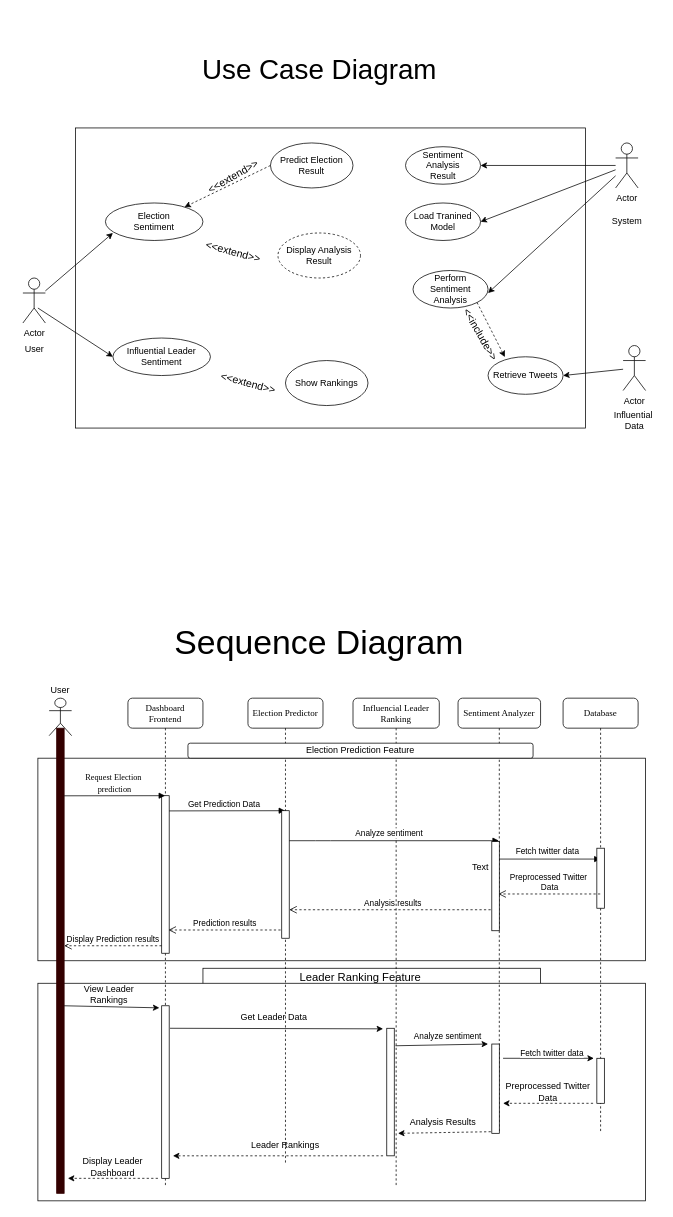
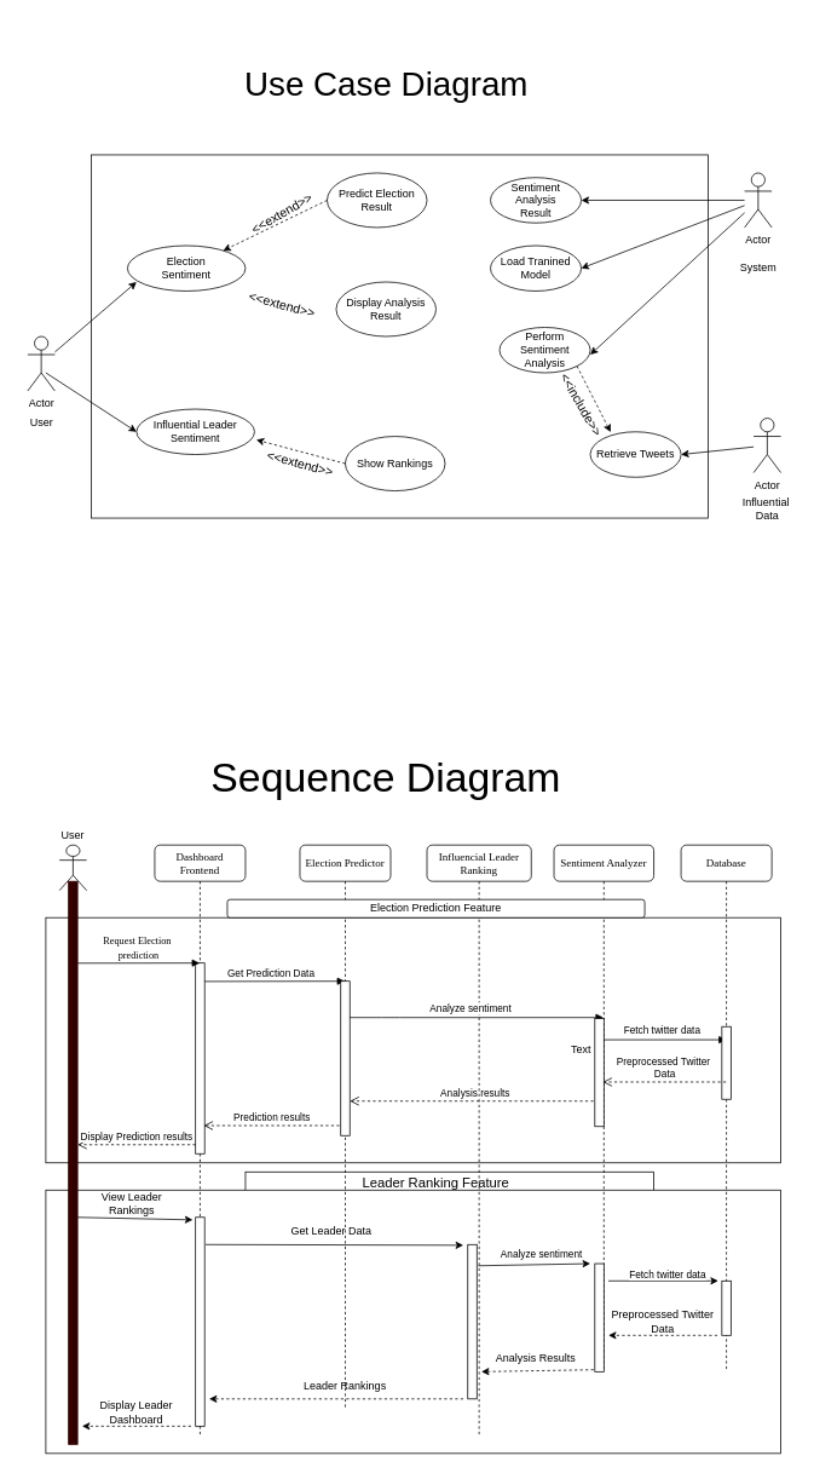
  <mxCell id="0" />
  <mxCell id="1" parent="0" />
  <mxCell id="2" value="" style="rounded=0;whiteSpace=wrap;html=1;" parent="1" vertex="1"><mxGeometry x="100" y="170" width="680" height="400" as="geometry" /></mxCell>
  <mxCell id="3" value="Actor" style="shape=umlActor;verticalLabelPosition=bottom;verticalAlign=top;html=1;outlineConnect=0;" parent="1" vertex="1"><mxGeometry x="30" y="370" width="30" height="60" as="geometry" /></mxCell>
  <mxCell id="4" value="Election&lt;br&gt;Sentiment" style="ellipse;whiteSpace=wrap;html=1;" parent="1" vertex="1"><mxGeometry x="140" y="270" width="130" height="50" as="geometry" /></mxCell>
  <mxCell id="5" value="Influential Leader&lt;br&gt;Sentiment" style="ellipse;whiteSpace=wrap;html=1;" parent="1" vertex="1"><mxGeometry x="150" y="450" width="130" height="50" as="geometry" /></mxCell>
  <mxCell id="6" value="Predict Election&lt;br&gt;Result" style="ellipse;whiteSpace=wrap;html=1;" parent="1" vertex="1"><mxGeometry x="360" y="190" width="110" height="60" as="geometry" /></mxCell>
- <mxCell id="7" value="Display Analysis&lt;br&gt;Result" style="ellipse;whiteSpace=wrap;html=1;dashed=1;" parent="1" vertex="1"><mxGeometry x="370" y="310" width="110" height="60" as="geometry" /></mxCell>
+ <mxCell id="7" value="Display Analysis&lt;br&gt;Result" style="ellipse;whiteSpace=wrap;html=1;" parent="1" vertex="1"><mxGeometry x="370" y="310" width="110" height="60" as="geometry" /></mxCell>
  <mxCell id="8" value="Show Rankings" style="ellipse;whiteSpace=wrap;html=1;direction=east;" parent="1" vertex="1"><mxGeometry x="380" y="480" width="110" height="60" as="geometry" /></mxCell>
  <mxCell id="9" value="Actor" style="shape=umlActor;verticalLabelPosition=bottom;verticalAlign=top;html=1;outlineConnect=0;" parent="1" vertex="1"><mxGeometry x="820" y="190" width="30" height="60" as="geometry" /></mxCell>
  <mxCell id="10" value="Actor" style="shape=umlActor;verticalLabelPosition=bottom;verticalAlign=top;html=1;outlineConnect=0;" parent="1" vertex="1"><mxGeometry x="830" y="460" width="30" height="60" as="geometry" /></mxCell>
  <mxCell id="11" value="Sentiment Analysis&lt;br&gt;Result" style="ellipse;whiteSpace=wrap;html=1;" parent="1" vertex="1"><mxGeometry x="540" y="195" width="100" height="50" as="geometry" /></mxCell>
  <mxCell id="12" value="Load Tranined&lt;br&gt;Model" style="ellipse;whiteSpace=wrap;html=1;" parent="1" vertex="1"><mxGeometry x="540" y="270" width="100" height="50" as="geometry" /></mxCell>
  <mxCell id="13" value="Perform Sentiment&lt;br&gt;Analysis" style="ellipse;whiteSpace=wrap;html=1;" parent="1" vertex="1"><mxGeometry x="550" y="360" width="100" height="50" as="geometry" /></mxCell>
  <mxCell id="14" value="Retrieve Tweets" style="ellipse;whiteSpace=wrap;html=1;" parent="1" vertex="1"><mxGeometry x="650" y="475" width="100" height="50" as="geometry" /></mxCell>
  <mxCell id="15" value="" style="endArrow=classic;html=1;rounded=0;" parent="1" source="3" edge="1"><mxGeometry width="50" height="50" relative="1" as="geometry"><mxPoint x="100" y="360" as="sourcePoint" /><mxPoint x="150" y="310" as="targetPoint" /></mxGeometry></mxCell>
  <mxCell id="16" value="" style="endArrow=classic;html=1;rounded=0;entryX=0;entryY=0.5;entryDx=0;entryDy=0;" parent="1" target="5" edge="1"><mxGeometry width="50" height="50" relative="1" as="geometry"><mxPoint x="50" y="410" as="sourcePoint" /><mxPoint x="100" y="360" as="targetPoint" /></mxGeometry></mxCell>
+ <mxCell id="17" value="" style="endArrow=classic;html=1;rounded=0;dashed=1;exitX=0;exitY=0.5;exitDx=0;exitDy=0;entryX=1.015;entryY=0.676;entryDx=0;entryDy=0;entryPerimeter=0;" parent="1" source="8" target="5" edge="1"><mxGeometry width="50" height="50" relative="1" as="geometry"><mxPoint x="280" y="480" as="sourcePoint" /><mxPoint x="290" y="560" as="targetPoint" /></mxGeometry></mxCell>
  <mxCell id="18" value="" style="endArrow=classic;html=1;rounded=0;entryX=1;entryY=0.5;entryDx=0;entryDy=0;" parent="1" source="10" target="14" edge="1"><mxGeometry width="50" height="50" relative="1" as="geometry"><mxPoint x="710" y="540" as="sourcePoint" /><mxPoint x="760" y="490" as="targetPoint" /></mxGeometry></mxCell>
  <mxCell id="19" value="" style="endArrow=classic;html=1;rounded=0;exitX=1;exitY=1;exitDx=0;exitDy=0;entryX=0.224;entryY=0.008;entryDx=0;entryDy=0;entryPerimeter=0;dashed=1;" parent="1" source="13" target="14" edge="1"><mxGeometry width="50" height="50" relative="1" as="geometry"><mxPoint x="620" y="510" as="sourcePoint" /><mxPoint x="670" y="460" as="targetPoint" /></mxGeometry></mxCell>
  <mxCell id="20" value="" style="endArrow=classic;html=1;rounded=0;entryX=1;entryY=0.5;entryDx=0;entryDy=0;" parent="1" source="9" target="12" edge="1"><mxGeometry width="50" height="50" relative="1" as="geometry"><mxPoint x="730" y="340" as="sourcePoint" /><mxPoint x="780" y="290" as="targetPoint" /></mxGeometry></mxCell>
  <mxCell id="21" value="" style="endArrow=classic;html=1;rounded=0;entryX=1;entryY=0.5;entryDx=0;entryDy=0;" parent="1" source="9" target="11" edge="1"><mxGeometry width="50" height="50" relative="1" as="geometry"><mxPoint x="630" y="270" as="sourcePoint" /><mxPoint x="680" y="220" as="targetPoint" /></mxGeometry></mxCell>
  <mxCell id="22" value="" style="endArrow=classic;html=1;rounded=0;" parent="1" source="9" edge="1"><mxGeometry width="50" height="50" relative="1" as="geometry"><mxPoint x="600" y="440" as="sourcePoint" /><mxPoint x="650" y="390" as="targetPoint" /></mxGeometry></mxCell>
  <mxCell id="23" value="User" style="text;html=1;align=center;verticalAlign=middle;resizable=0;points=[];autosize=1;strokeColor=none;fillColor=none;" parent="1" vertex="1"><mxGeometry x="20" y="450" width="50" height="30" as="geometry" /></mxCell>
  <mxCell id="24" value="System" style="text;html=1;align=center;verticalAlign=middle;resizable=0;points=[];autosize=1;strokeColor=none;fillColor=none;" parent="1" vertex="1"><mxGeometry x="805" y="280" width="60" height="30" as="geometry" /></mxCell>
  <mxCell id="25" value="Influential&amp;nbsp;&lt;br&gt;Data" style="text;html=1;align=center;verticalAlign=middle;resizable=0;points=[];autosize=1;strokeColor=none;fillColor=none;" parent="1" vertex="1"><mxGeometry x="815" y="540" width="60" height="40" as="geometry" /></mxCell>
  <mxCell id="26" value="" style="endArrow=classic;html=1;rounded=0;exitX=0;exitY=0.5;exitDx=0;exitDy=0;dashed=1;" parent="1" source="6" target="4" edge="1"><mxGeometry width="50" height="50" relative="1" as="geometry"><mxPoint x="410" y="400" as="sourcePoint" /><mxPoint x="460" y="350" as="targetPoint" /></mxGeometry></mxCell>
  <mxCell id="27" value="&lt;font style=&quot;font-size: 14px;&quot;&gt;&amp;lt;&amp;lt;extend&amp;gt;&amp;gt;&lt;/font&gt;" style="text;html=1;align=center;verticalAlign=middle;resizable=0;points=[];autosize=1;strokeColor=none;fillColor=none;rotation=-30;" parent="1" vertex="1"><mxGeometry x="260" y="220" width="100" height="30" as="geometry" /></mxCell>
  <mxCell id="28" value="&lt;font style=&quot;font-size: 14px;&quot;&gt;&amp;lt;&amp;lt;extend&amp;gt;&amp;gt;&lt;/font&gt;" style="text;html=1;align=center;verticalAlign=middle;resizable=0;points=[];autosize=1;strokeColor=none;fillColor=none;rotation=15;" parent="1" vertex="1"><mxGeometry x="260" y="320" width="100" height="30" as="geometry" /></mxCell>
  <mxCell id="29" value="&lt;font style=&quot;font-size: 14px;&quot;&gt;&amp;lt;&amp;lt;extend&amp;gt;&amp;gt;&lt;/font&gt;" style="text;html=1;align=center;verticalAlign=middle;resizable=0;points=[];autosize=1;strokeColor=none;fillColor=none;rotation=15;" parent="1" vertex="1"><mxGeometry x="280" y="495" width="100" height="30" as="geometry" /></mxCell>
  <mxCell id="30" value="&lt;span style=&quot;font-size: 14px;&quot;&gt;&amp;lt;&amp;lt;include&amp;gt;&amp;gt;&lt;/span&gt;" style="text;html=1;align=center;verticalAlign=middle;resizable=0;points=[];autosize=1;strokeColor=none;fillColor=none;rotation=60;" parent="1" vertex="1"><mxGeometry x="590" y="430" width="100" height="30" as="geometry" /></mxCell>
  <mxCell id="31" value="&lt;font style=&quot;&quot;&gt;&lt;font style=&quot;font-size: 37px;&quot;&gt;&lt;br&gt;Use Case Diagram&lt;br&gt;&lt;br&gt;&lt;/font&gt;&lt;br&gt;&lt;/font&gt;" style="text;html=1;align=center;verticalAlign=middle;resizable=0;points=[];autosize=1;strokeColor=none;fillColor=none;" parent="1" vertex="1"><mxGeometry x="255" y="20" width="340" height="160" as="geometry" /></mxCell>
  <mxCell id="32" value="" style="rounded=0;whiteSpace=wrap;html=1;" parent="1" vertex="1"><mxGeometry x="270" y="1290" width="450" height="30" as="geometry" /></mxCell>
  <mxCell id="33" value="" style="rounded=0;whiteSpace=wrap;html=1;" parent="1" vertex="1"><mxGeometry x="50" y="1310" width="810" height="290" as="geometry" /></mxCell>
  <mxCell id="34" value="" style="rounded=0;whiteSpace=wrap;html=1;" parent="1" vertex="1"><mxGeometry x="50" y="1010" width="810" height="270" as="geometry" /></mxCell>
  <mxCell id="35" value="Dashboard Frontend" style="shape=umlLifeline;perimeter=lifelinePerimeter;whiteSpace=wrap;html=1;container=1;collapsible=0;recursiveResize=0;outlineConnect=0;rounded=1;shadow=0;comic=0;labelBackgroundColor=none;strokeWidth=1;fontFamily=Verdana;fontSize=12;align=center;" parent="1" vertex="1"><mxGeometry x="170" y="930" width="100" height="650" as="geometry" /></mxCell>
  <mxCell id="36" value="" style="html=1;points=[];perimeter=orthogonalPerimeter;rounded=0;shadow=0;comic=0;labelBackgroundColor=none;strokeWidth=1;fontFamily=Verdana;fontSize=12;align=center;" parent="35" vertex="1"><mxGeometry x="45" y="130" width="10" height="210" as="geometry" /></mxCell>
  <mxCell id="37" value="" style="html=1;verticalAlign=bottom;endArrow=block;labelBackgroundColor=none;fontFamily=Verdana;fontSize=12;edgeStyle=elbowEdgeStyle;elbow=vertical;" parent="35" target="42" edge="1"><mxGeometry relative="1" as="geometry"><mxPoint x="55" y="150.28" as="sourcePoint" /><mxPoint x="190" y="150.14" as="targetPoint" /></mxGeometry></mxCell>
  <mxCell id="38" value="&lt;font style=&quot;font-size: 11px;&quot;&gt;Get Prediction Data&lt;/font&gt;" style="edgeLabel;html=1;align=center;verticalAlign=middle;resizable=0;points=[];" parent="37" vertex="1" connectable="0"><mxGeometry x="-0.049" y="3" relative="1" as="geometry"><mxPoint x="-1" y="-7" as="offset" /></mxGeometry></mxCell>
  <mxCell id="39" value="Display Prediction results" style="html=1;verticalAlign=bottom;endArrow=open;dashed=1;endSize=8;curved=0;rounded=0;" parent="35" edge="1"><mxGeometry relative="1" as="geometry"><mxPoint x="45" y="330" as="sourcePoint" /><mxPoint x="-85" y="330" as="targetPoint" /></mxGeometry></mxCell>
  <mxCell id="40" value="" style="html=1;points=[];perimeter=orthogonalPerimeter;rounded=0;shadow=0;comic=0;labelBackgroundColor=none;strokeWidth=1;fontFamily=Verdana;fontSize=12;align=center;" parent="35" vertex="1"><mxGeometry x="45" y="410" width="10" height="230" as="geometry" /></mxCell>
  <mxCell id="41" value="" style="endArrow=classic;html=1;rounded=0;exitX=0.568;exitY=0.793;exitDx=0;exitDy=0;exitPerimeter=0;dashed=1;" parent="35" source="33" edge="1"><mxGeometry width="50" height="50" relative="1" as="geometry"><mxPoint x="10" y="660" as="sourcePoint" /><mxPoint x="60" y="610" as="targetPoint" /></mxGeometry></mxCell>
  <mxCell id="42" value="Election Predictor" style="shape=umlLifeline;perimeter=lifelinePerimeter;whiteSpace=wrap;html=1;container=1;collapsible=0;recursiveResize=0;outlineConnect=0;rounded=1;shadow=0;comic=0;labelBackgroundColor=none;strokeWidth=1;fontFamily=Verdana;fontSize=12;align=center;" parent="1" vertex="1"><mxGeometry x="330" y="930" width="100" height="620" as="geometry" /></mxCell>
  <mxCell id="43" value="" style="html=1;points=[];perimeter=orthogonalPerimeter;rounded=0;shadow=0;comic=0;labelBackgroundColor=none;strokeWidth=1;fontFamily=Verdana;fontSize=12;align=center;" parent="42" vertex="1"><mxGeometry x="45" y="150" width="10" height="170" as="geometry" /></mxCell>
  <mxCell id="44" value="Analysis results" style="html=1;verticalAlign=bottom;endArrow=open;dashed=1;endSize=8;curved=0;rounded=0;" parent="42" edge="1"><mxGeometry relative="1" as="geometry"><mxPoint x="329.5" y="282.0" as="sourcePoint" /><mxPoint x="55" y="282" as="targetPoint" /></mxGeometry></mxCell>
  <mxCell id="45" value="" style="endArrow=classic;html=1;rounded=0;entryX=0.568;entryY=0.345;entryDx=0;entryDy=0;entryPerimeter=0;exitX=1.111;exitY=0.315;exitDx=0;exitDy=0;exitPerimeter=0;" parent="42" edge="1"><mxGeometry width="50" height="50" relative="1" as="geometry"><mxPoint x="-103.89" y="440" as="sourcePoint" /><mxPoint x="180.08" y="440.75" as="targetPoint" /></mxGeometry></mxCell>
  <mxCell id="46" value="Influencial Leader Ranking" style="shape=umlLifeline;perimeter=lifelinePerimeter;whiteSpace=wrap;html=1;container=1;collapsible=0;recursiveResize=0;outlineConnect=0;rounded=1;shadow=0;comic=0;labelBackgroundColor=none;strokeWidth=1;fontFamily=Verdana;fontSize=12;align=center;" parent="1" vertex="1"><mxGeometry x="470" y="930" width="115" height="650" as="geometry" /></mxCell>
  <mxCell id="47" value="" style="html=1;verticalAlign=bottom;endArrow=block;labelBackgroundColor=none;fontFamily=Verdana;fontSize=12;edgeStyle=elbowEdgeStyle;elbow=vertical;" parent="46" target="53" edge="1"><mxGeometry relative="1" as="geometry"><mxPoint x="-85" y="190" as="sourcePoint" /><mxPoint x="70" y="169.43" as="targetPoint" /><Array as="points"><mxPoint x="-40" y="190" /></Array></mxGeometry></mxCell>
  <mxCell id="48" value="&lt;font style=&quot;font-size: 11px;&quot;&gt;Analyze sentiment&lt;/font&gt;" style="edgeLabel;html=1;align=center;verticalAlign=middle;resizable=0;points=[];" parent="47" vertex="1" connectable="0"><mxGeometry x="-0.049" y="3" relative="1" as="geometry"><mxPoint x="-1" y="-8" as="offset" /></mxGeometry></mxCell>
  <mxCell id="49" value="" style="html=1;points=[];perimeter=orthogonalPerimeter;rounded=0;shadow=0;comic=0;labelBackgroundColor=none;strokeWidth=1;fontFamily=Verdana;fontSize=12;align=center;" parent="46" vertex="1"><mxGeometry x="45" y="440" width="10" height="170" as="geometry" /></mxCell>
  <mxCell id="50" value="" style="endArrow=classic;html=1;rounded=0;exitX=1.156;exitY=0.137;exitDx=0;exitDy=0;exitPerimeter=0;" parent="46" source="49" edge="1"><mxGeometry width="50" height="50" relative="1" as="geometry"><mxPoint x="55" y="470" as="sourcePoint" /><mxPoint x="180" y="461" as="targetPoint" /></mxGeometry></mxCell>
  <mxCell id="51" value="" style="endArrow=classic;html=1;rounded=0;exitX=-0.133;exitY=0.982;exitDx=0;exitDy=0;exitPerimeter=0;dashed=1;" parent="46" source="55" edge="1"><mxGeometry width="50" height="50" relative="1" as="geometry"><mxPoint x="10" y="630" as="sourcePoint" /><mxPoint x="60" y="580" as="targetPoint" /></mxGeometry></mxCell>
  <mxCell id="52" value="&lt;font style=&quot;font-size: 15px;&quot;&gt;Leader Ranking Feature&lt;/font&gt;" style="text;html=1;align=center;verticalAlign=middle;whiteSpace=wrap;rounded=0;" parent="46" vertex="1"><mxGeometry x="-95" y="357" width="210" height="30" as="geometry" /></mxCell>
  <mxCell id="53" value="Sentiment Analyzer" style="shape=umlLifeline;perimeter=lifelinePerimeter;whiteSpace=wrap;html=1;container=1;collapsible=0;recursiveResize=0;outlineConnect=0;rounded=1;shadow=0;comic=0;labelBackgroundColor=none;strokeWidth=1;fontFamily=Verdana;fontSize=12;align=center;" parent="1" vertex="1"><mxGeometry x="610" y="930" width="110.004" height="580" as="geometry" /></mxCell>
  <mxCell id="54" value="" style="html=1;points=[];perimeter=orthogonalPerimeter;rounded=0;shadow=0;comic=0;labelBackgroundColor=none;strokeWidth=1;fontFamily=Verdana;fontSize=12;align=center;" parent="53" vertex="1"><mxGeometry x="45" y="191" width="10" height="119" as="geometry" /></mxCell>
  <mxCell id="55" value="" style="html=1;points=[];perimeter=orthogonalPerimeter;rounded=0;shadow=0;comic=0;labelBackgroundColor=none;strokeWidth=1;fontFamily=Verdana;fontSize=12;align=center;" parent="53" vertex="1"><mxGeometry x="45" y="461" width="10" height="119" as="geometry" /></mxCell>
  <mxCell id="56" value="" style="endArrow=classic;html=1;rounded=0;" parent="53" edge="1"><mxGeometry width="50" height="50" relative="1" as="geometry"><mxPoint x="60" y="480" as="sourcePoint" /><mxPoint x="181" y="480" as="targetPoint" /><Array as="points" /></mxGeometry></mxCell>
  <mxCell id="57" value="" style="endArrow=classic;html=1;rounded=0;dashed=1;" parent="53" edge="1"><mxGeometry width="50" height="50" relative="1" as="geometry"><mxPoint x="180" y="540" as="sourcePoint" /><mxPoint x="60" y="540" as="targetPoint" /></mxGeometry></mxCell>
  <mxCell id="58" value="Database" style="shape=umlLifeline;perimeter=lifelinePerimeter;whiteSpace=wrap;html=1;container=1;collapsible=0;recursiveResize=0;outlineConnect=0;rounded=1;shadow=0;comic=0;labelBackgroundColor=none;strokeWidth=1;fontFamily=Verdana;fontSize=12;align=center;" parent="1" vertex="1"><mxGeometry x="750" y="930" width="100" height="580" as="geometry" /></mxCell>
  <mxCell id="59" value="" style="html=1;verticalAlign=bottom;endArrow=block;labelBackgroundColor=none;fontFamily=Verdana;fontSize=12;edgeStyle=elbowEdgeStyle;elbow=vertical;" parent="58" edge="1"><mxGeometry relative="1" as="geometry"><mxPoint x="-85" y="214.47" as="sourcePoint" /><mxPoint x="50" y="214" as="targetPoint" /><Array as="points"><mxPoint x="-40" y="214.47" /></Array></mxGeometry></mxCell>
  <mxCell id="60" value="&lt;font style=&quot;font-size: 11px;&quot;&gt;Fetch twitter data&lt;/font&gt;" style="edgeLabel;html=1;align=center;verticalAlign=middle;resizable=0;points=[];" parent="59" vertex="1" connectable="0"><mxGeometry x="-0.049" y="3" relative="1" as="geometry"><mxPoint x="-1" y="-8" as="offset" /></mxGeometry></mxCell>
  <mxCell id="61" value="" style="rounded=0;whiteSpace=wrap;html=1;" parent="58" vertex="1"><mxGeometry x="45" y="200" width="10" height="80" as="geometry" /></mxCell>
  <mxCell id="62" value="" style="html=1;points=[];perimeter=orthogonalPerimeter;rounded=0;shadow=0;comic=0;labelBackgroundColor=none;strokeWidth=1;fontFamily=Verdana;fontSize=12;align=center;" parent="58" vertex="1"><mxGeometry x="45" y="480" width="10" height="60" as="geometry" /></mxCell>
  <mxCell id="63" value="" style="html=1;points=[];perimeter=orthogonalPerimeter;rounded=0;shadow=0;comic=0;labelBackgroundColor=none;strokeWidth=1;fontFamily=Verdana;fontSize=12;align=center;strokeColor=#330000;fillColor=#330000;" parent="1" vertex="1"><mxGeometry x="75" y="970" width="10" height="620" as="geometry" /></mxCell>
  <mxCell id="64" value="" style="shape=umlActor;verticalLabelPosition=bottom;verticalAlign=top;html=1;outlineConnect=0;" parent="1" vertex="1"><mxGeometry x="65" y="930" width="30" height="50" as="geometry" /></mxCell>
  <mxCell id="65" value="Election Prediction Feature" style="rounded=1;whiteSpace=wrap;html=1;" parent="1" vertex="1"><mxGeometry x="250" y="990" width="460" height="20" as="geometry" /></mxCell>
  <mxCell id="66" value="&lt;font style=&quot;font-size: 11px;&quot;&gt;Request Election&amp;nbsp;&lt;/font&gt;&lt;div&gt;&lt;font style=&quot;font-size: 11px;&quot;&gt;prediction&lt;/font&gt;&lt;/div&gt;" style="html=1;verticalAlign=bottom;endArrow=block;labelBackgroundColor=none;fontFamily=Verdana;fontSize=12;edgeStyle=elbowEdgeStyle;elbow=vertical;" parent="1" target="35" edge="1"><mxGeometry relative="1" as="geometry"><mxPoint x="85" y="1060.14" as="sourcePoint" /><mxPoint x="355" y="1060.14" as="targetPoint" /></mxGeometry></mxCell>
  <mxCell id="67" value="Preprocessed Twitter&amp;nbsp;&lt;div&gt;Data&lt;/div&gt;" style="html=1;verticalAlign=bottom;endArrow=open;dashed=1;endSize=8;curved=0;rounded=0;" parent="1" source="58" edge="1"><mxGeometry relative="1" as="geometry"><mxPoint x="801" y="1191" as="sourcePoint" /><mxPoint x="663.75" y="1191" as="targetPoint" /></mxGeometry></mxCell>
  <mxCell id="68" value="Prediction results" style="html=1;verticalAlign=bottom;endArrow=open;dashed=1;endSize=8;curved=0;rounded=0;" parent="1" edge="1"><mxGeometry relative="1" as="geometry"><mxPoint x="373.5" y="1239" as="sourcePoint" /><mxPoint x="224" y="1239" as="targetPoint" /></mxGeometry></mxCell>
  <mxCell id="69" value="" style="endArrow=classic;html=1;rounded=0;exitX=0;exitY=1;exitDx=0;exitDy=0;entryX=-0.311;entryY=0.012;entryDx=0;entryDy=0;entryPerimeter=0;" parent="1" source="70" target="40" edge="1"><mxGeometry width="50" height="50" relative="1" as="geometry"><mxPoint x="90" y="1350" as="sourcePoint" /><mxPoint x="210" y="1350" as="targetPoint" /></mxGeometry></mxCell>
  <mxCell id="70" value="View Leader Rankings" style="text;html=1;align=center;verticalAlign=middle;whiteSpace=wrap;rounded=0;" parent="1" vertex="1"><mxGeometry x="85" y="1310" width="120" height="30" as="geometry" /></mxCell>
  <mxCell id="71" value="" style="endArrow=classic;html=1;rounded=0;dashed=1;" parent="1" edge="1"><mxGeometry width="50" height="50" relative="1" as="geometry"><mxPoint x="210" y="1570" as="sourcePoint" /><mxPoint x="90" y="1570" as="targetPoint" /></mxGeometry></mxCell>
  <mxCell id="72" value="Display Leader Dashboard" style="text;html=1;align=center;verticalAlign=middle;whiteSpace=wrap;rounded=0;" parent="1" vertex="1"><mxGeometry x="90" y="1540" width="120" height="30" as="geometry" /></mxCell>
  <mxCell id="73" value="Get Leader Data" style="text;html=1;align=center;verticalAlign=middle;whiteSpace=wrap;rounded=0;" parent="1" vertex="1"><mxGeometry x="240" y="1340" width="250" height="30" as="geometry" /></mxCell>
  <mxCell id="74" value="Leader Rankings" style="text;html=1;align=center;verticalAlign=middle;whiteSpace=wrap;rounded=0;" parent="1" vertex="1"><mxGeometry x="255" y="1511" width="250" height="30" as="geometry" /></mxCell>
  <mxCell id="75" value="&lt;font style=&quot;font-size: 11px;&quot;&gt;Fetch twitter data&lt;/font&gt;" style="edgeLabel;html=1;align=center;verticalAlign=middle;resizable=0;points=[];" parent="1" vertex="1" connectable="0"><mxGeometry x="720.004" y="1393" as="geometry"><mxPoint x="14" y="9" as="offset" /></mxGeometry></mxCell>
  <mxCell id="76" value="Preprocessed Twitter Data" style="text;html=1;align=center;verticalAlign=middle;whiteSpace=wrap;rounded=0;" parent="1" vertex="1"><mxGeometry x="670" y="1440" width="120" height="30" as="geometry" /></mxCell>
  <mxCell id="77" value="&lt;font style=&quot;font-size: 11px;&quot;&gt;Analyze sentiment&lt;/font&gt;" style="edgeLabel;html=1;align=center;verticalAlign=middle;resizable=0;points=[];" parent="1" vertex="1" connectable="0"><mxGeometry x="590.003" y="1380" as="geometry"><mxPoint x="5" as="offset" /></mxGeometry></mxCell>
  <mxCell id="78" value="Analysis Results" style="text;html=1;align=center;verticalAlign=middle;whiteSpace=wrap;rounded=0;" parent="1" vertex="1"><mxGeometry x="530" y="1481" width="120" height="30" as="geometry" /></mxCell>
  <mxCell id="79" value="Text" style="text;html=1;align=center;verticalAlign=middle;whiteSpace=wrap;rounded=0;" parent="1" vertex="1"><mxGeometry x="610" y="1140" width="60" height="30" as="geometry" /></mxCell>
  <mxCell id="80" value="User" style="text;html=1;align=center;verticalAlign=middle;whiteSpace=wrap;rounded=0;" parent="1" vertex="1"><mxGeometry x="50" y="900" width="60" height="40" as="geometry" /></mxCell>
  <mxCell id="81" value="&lt;font style=&quot;font-size: 45px;&quot;&gt;Sequence Diagram&lt;/font&gt;" style="text;html=1;align=center;verticalAlign=middle;whiteSpace=wrap;rounded=0;" parent="1" vertex="1"><mxGeometry x="185" y="840" width="480" height="30" as="geometry" /></mxCell>
